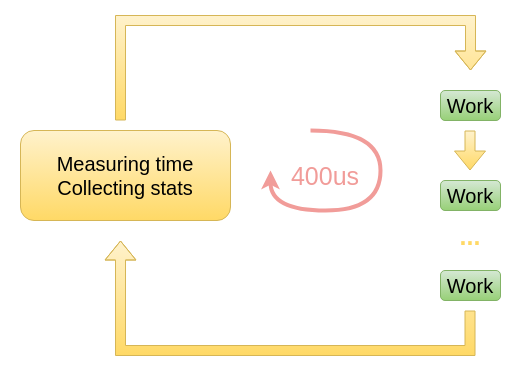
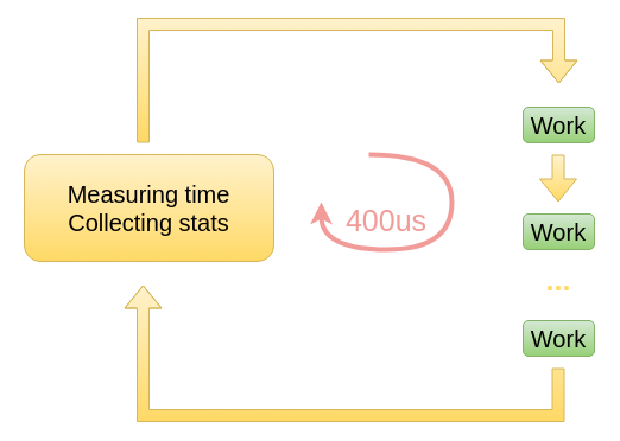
  <mxCell id="0" />
  <mxCell id="1" parent="0" />
  <mxCell id="2" value="Measuring time&lt;br style=&quot;font-size: 20px;&quot;&gt;Collecting stats" style="rounded=1;whiteSpace=wrap;html=1;fontSize=20;gradientColor=#ffd966;fillColor=#fff2cc;strokeColor=#d6b656;" vertex="1" parent="1"><mxGeometry x="20" y="130" width="210" height="90" as="geometry" /></mxCell>
  <mxCell id="3" value="" style="shape=flexArrow;endArrow=classic;html=1;rounded=0;fontSize=20;edgeStyle=orthogonalEdgeStyle;gradientColor=#ffd966;fillColor=#fff2cc;strokeColor=#d6b656;" edge="1" parent="1"><mxGeometry width="50" height="50" relative="1" as="geometry"><mxPoint x="120" y="120" as="sourcePoint" /><mxPoint x="470" y="70" as="targetPoint" /><Array as="points"><mxPoint x="120" y="20" /><mxPoint x="470" y="20" /></Array></mxGeometry></mxCell>
  <mxCell id="4" value="Work" style="rounded=1;whiteSpace=wrap;html=1;fontSize=20;gradientColor=#97d077;fillColor=#d5e8d4;strokeColor=#82b366;" vertex="1" parent="1"><mxGeometry x="440" y="90" width="60" height="30" as="geometry" /></mxCell>
  <mxCell id="5" value="" style="shape=flexArrow;endArrow=classic;html=1;rounded=0;fontSize=20;edgeStyle=orthogonalEdgeStyle;gradientColor=#ffd966;fillColor=#fff2cc;strokeColor=#d6b656;" edge="1" parent="1"><mxGeometry width="50" height="50" relative="1" as="geometry"><mxPoint x="469.5" y="130" as="sourcePoint" /><mxPoint x="469.5" y="170" as="targetPoint" /><Array as="points"><mxPoint x="469.5" y="130" /></Array></mxGeometry></mxCell>
  <mxCell id="6" value="Work" style="rounded=1;whiteSpace=wrap;html=1;fontSize=20;gradientColor=#97d077;fillColor=#d5e8d4;strokeColor=#82b366;" vertex="1" parent="1"><mxGeometry x="440" y="180" width="60" height="30" as="geometry" /></mxCell>
  <mxCell id="7" value="Work" style="rounded=1;whiteSpace=wrap;html=1;fontSize=20;gradientColor=#97d077;fillColor=#d5e8d4;strokeColor=#82b366;" vertex="1" parent="1"><mxGeometry x="440" y="270" width="60" height="30" as="geometry" /></mxCell>
  <mxCell id="8" value="" style="shape=flexArrow;endArrow=classic;html=1;rounded=0;fontSize=20;edgeStyle=orthogonalEdgeStyle;gradientColor=#ffd966;fillColor=#fff2cc;strokeColor=#d6b656;" edge="1" parent="1"><mxGeometry width="50" height="50" relative="1" as="geometry"><mxPoint x="469.5" y="310" as="sourcePoint" /><mxPoint x="120" y="240" as="targetPoint" /><Array as="points"><mxPoint x="470" y="350" /><mxPoint x="120" y="350" /></Array></mxGeometry></mxCell>
  <mxCell id="9" value="..." style="text;html=1;strokeColor=none;fillColor=none;align=center;verticalAlign=middle;whiteSpace=wrap;rounded=0;fontSize=25;fontStyle=1;fontColor=#FFD966;" vertex="1" parent="1"><mxGeometry x="440" y="220" width="60" height="30" as="geometry" /></mxCell>
  <mxCell id="10" value="" style="curved=1;endArrow=classic;html=1;rounded=0;fontSize=25;fontColor=#FFD966;edgeStyle=orthogonalEdgeStyle;sketch=0;strokeColor=#F19C99;strokeWidth=4;fillColor=#ffcccc;" edge="1" parent="1"><mxGeometry width="50" height="50" relative="1" as="geometry"><mxPoint x="310" y="130" as="sourcePoint" /><mxPoint x="270" y="170" as="targetPoint" /><Array as="points"><mxPoint x="380" y="130" /><mxPoint x="380" y="210" /><mxPoint x="270" y="210" /></Array></mxGeometry></mxCell>
- <mxCell id="11" value="400us" style="text;html=1;strokeColor=none;fillColor=none;align=center;verticalAlign=middle;whiteSpace=wrap;rounded=0;fontSize=25;fontColor=#F19C99;" vertex="1" parent="1"><mxGeometry x="285" y="160" width="80" height="30" as="geometry" /></mxCell>
+ <mxCell id="11" value="400us" style="text;html=1;strokeColor=none;fillColor=none;align=center;verticalAlign=middle;whiteSpace=wrap;rounded=0;fontSize=25;fontColor=#F19C99;" vertex="1" parent="1"><mxGeometry x="285" y="170" width="80" height="30" as="geometry" /></mxCell>
